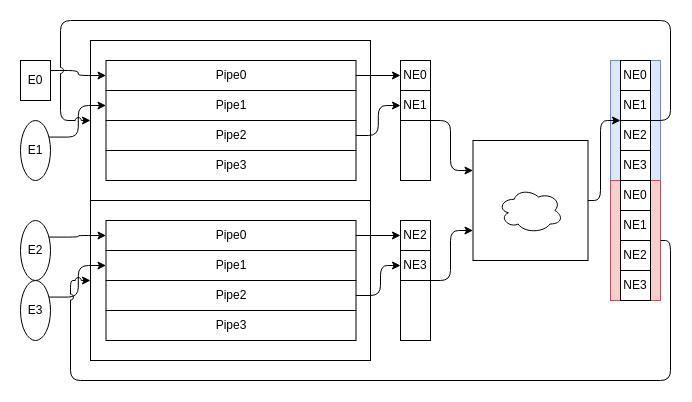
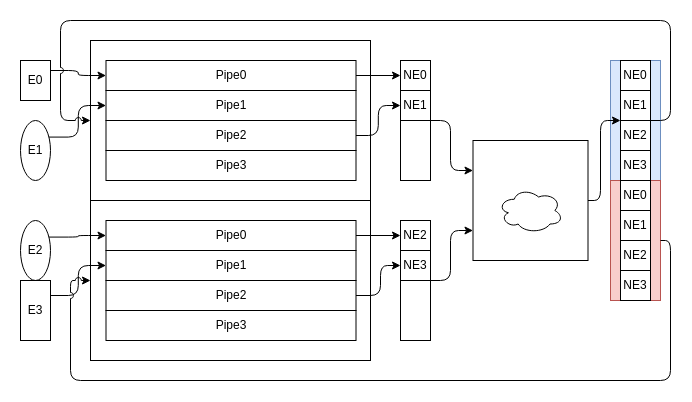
  <mxCell id="0" />
  <mxCell id="1" parent="0" />
  <mxCell id="2" value="" style="rounded=0;whiteSpace=wrap;html=1;fillColor=#dae8fc;strokeColor=#6c8ebf;" vertex="1" parent="1"><mxGeometry x="610" y="60" width="50" height="120" as="geometry" /></mxCell>
  <mxCell id="3" value="" style="rounded=0;whiteSpace=wrap;html=1;fillColor=#f8cecc;strokeColor=#b85450;" vertex="1" parent="1"><mxGeometry x="610" y="180" width="50" height="120" as="geometry" /></mxCell>
  <mxCell id="4" value="" style="rounded=0;whiteSpace=wrap;html=1;" parent="1" vertex="1"><mxGeometry x="90" y="40" width="280" height="160" as="geometry" /></mxCell>
  <mxCell id="5" style="edgeStyle=orthogonalEdgeStyle;rounded=1;jumpStyle=arc;orthogonalLoop=1;jettySize=auto;html=1;exitX=1;exitY=0.5;exitDx=0;exitDy=0;entryX=0;entryY=0.5;entryDx=0;entryDy=0;" parent="1" source="6" target="15" edge="1"><mxGeometry relative="1" as="geometry" /></mxCell>
  <mxCell id="6" value="Pipe0" style="rounded=0;whiteSpace=wrap;html=1;" parent="1" vertex="1"><mxGeometry x="105.5" y="60" width="250" height="30" as="geometry" /></mxCell>
  <mxCell id="7" value="Pipe1" style="rounded=0;whiteSpace=wrap;html=1;" parent="1" vertex="1"><mxGeometry x="105.5" y="90" width="250" height="30" as="geometry" /></mxCell>
  <mxCell id="8" style="edgeStyle=orthogonalEdgeStyle;rounded=1;jumpStyle=arc;orthogonalLoop=1;jettySize=auto;html=1;exitX=1;exitY=0.5;exitDx=0;exitDy=0;entryX=0;entryY=0.5;entryDx=0;entryDy=0;" parent="1" source="9" target="16" edge="1"><mxGeometry relative="1" as="geometry" /></mxCell>
  <mxCell id="9" value="Pipe2" style="rounded=0;whiteSpace=wrap;html=1;" parent="1" vertex="1"><mxGeometry x="105.5" y="120" width="250" height="30" as="geometry" /></mxCell>
  <mxCell id="10" value="Pipe3" style="rounded=0;whiteSpace=wrap;html=1;" parent="1" vertex="1"><mxGeometry x="105.5" y="150" width="250" height="30" as="geometry" /></mxCell>
  <mxCell id="11" style="edgeStyle=orthogonalEdgeStyle;rounded=1;jumpStyle=arc;orthogonalLoop=1;jettySize=auto;html=1;exitX=1;exitY=0.25;exitDx=0;exitDy=0;entryX=0;entryY=0.5;entryDx=0;entryDy=0;" parent="1" source="12" target="6" edge="1"><mxGeometry relative="1" as="geometry" /></mxCell>
  <mxCell id="12" value="E0" style="rounded=0;whiteSpace=wrap;html=1;" parent="1" vertex="1"><mxGeometry x="20" y="60" width="30" height="40" as="geometry" /></mxCell>
  <mxCell id="13" style="edgeStyle=orthogonalEdgeStyle;rounded=1;jumpStyle=arc;orthogonalLoop=1;jettySize=auto;html=1;exitX=1;exitY=0.25;exitDx=0;exitDy=0;entryX=0;entryY=0.5;entryDx=0;entryDy=0;" parent="1" source="14" target="7" edge="1"><mxGeometry relative="1" as="geometry" /></mxCell>
  <mxCell id="14" value="E1" style="ellipse;whiteSpace=wrap;html=1;" parent="1" vertex="1"><mxGeometry x="20" y="120" width="30" height="60" as="geometry" /></mxCell>
  <mxCell id="15" value="NE0" style="rounded=0;whiteSpace=wrap;html=1;" parent="1" vertex="1"><mxGeometry x="400" y="60" width="30" height="30" as="geometry" /></mxCell>
  <mxCell id="16" value="NE1" style="rounded=0;whiteSpace=wrap;html=1;" parent="1" vertex="1"><mxGeometry x="400" y="90" width="30" height="30" as="geometry" /></mxCell>
  <mxCell id="17" value="" style="rounded=0;whiteSpace=wrap;html=1;" parent="1" vertex="1"><mxGeometry x="90" y="200" width="280" height="160" as="geometry" /></mxCell>
  <mxCell id="18" style="edgeStyle=orthogonalEdgeStyle;rounded=1;jumpStyle=arc;orthogonalLoop=1;jettySize=auto;html=1;exitX=1;exitY=0.5;exitDx=0;exitDy=0;entryX=0;entryY=0.5;entryDx=0;entryDy=0;" parent="1" source="19" edge="1"><mxGeometry relative="1" as="geometry"><mxPoint x="400" y="235" as="targetPoint" /></mxGeometry></mxCell>
  <mxCell id="19" value="Pipe0" style="rounded=0;whiteSpace=wrap;html=1;" parent="1" vertex="1"><mxGeometry x="105.5" y="220" width="250" height="30" as="geometry" /></mxCell>
  <mxCell id="20" value="Pipe1" style="rounded=0;whiteSpace=wrap;html=1;" parent="1" vertex="1"><mxGeometry x="105.5" y="250" width="250" height="30" as="geometry" /></mxCell>
  <mxCell id="21" style="edgeStyle=orthogonalEdgeStyle;rounded=1;jumpStyle=arc;orthogonalLoop=1;jettySize=auto;html=1;exitX=1;exitY=0.5;exitDx=0;exitDy=0;entryX=0;entryY=0.5;entryDx=0;entryDy=0;" parent="1" source="22" edge="1"><mxGeometry relative="1" as="geometry"><mxPoint x="400" y="265" as="targetPoint" /><Array as="points"><mxPoint x="380" y="295" /><mxPoint x="380" y="265" /></Array></mxGeometry></mxCell>
  <mxCell id="22" value="Pipe2" style="rounded=0;whiteSpace=wrap;html=1;" parent="1" vertex="1"><mxGeometry x="105.5" y="280" width="250" height="30" as="geometry" /></mxCell>
  <mxCell id="23" value="Pipe3" style="rounded=0;whiteSpace=wrap;html=1;" parent="1" vertex="1"><mxGeometry x="105.5" y="310" width="250" height="30" as="geometry" /></mxCell>
  <mxCell id="24" style="edgeStyle=orthogonalEdgeStyle;rounded=1;jumpStyle=arc;orthogonalLoop=1;jettySize=auto;html=1;exitX=1;exitY=0.25;exitDx=0;exitDy=0;entryX=0;entryY=0.5;entryDx=0;entryDy=0;" parent="1" source="25" target="19" edge="1"><mxGeometry relative="1" as="geometry" /></mxCell>
  <mxCell id="25" value="E2" style="ellipse;whiteSpace=wrap;html=1;" parent="1" vertex="1"><mxGeometry x="20" y="220" width="30" height="60" as="geometry" /></mxCell>
  <mxCell id="26" style="edgeStyle=orthogonalEdgeStyle;rounded=1;jumpStyle=arc;orthogonalLoop=1;jettySize=auto;html=1;exitX=1;exitY=0.25;exitDx=0;exitDy=0;" parent="1" source="27" target="20" edge="1"><mxGeometry relative="1" as="geometry" /></mxCell>
- <mxCell id="27" value="E3" style="ellipse;whiteSpace=wrap;html=1;" parent="1" vertex="1"><mxGeometry x="20" y="280" width="30" height="60" as="geometry" /></mxCell>
+ <mxCell id="27" value="E3" style="rounded=0;whiteSpace=wrap;html=1;" parent="1" vertex="1"><mxGeometry x="20" y="280" width="30" height="60" as="geometry" /></mxCell>
  <mxCell id="28" value="NE2" style="rounded=0;whiteSpace=wrap;html=1;" parent="1" vertex="1"><mxGeometry x="400" y="220" width="30" height="30" as="geometry" /></mxCell>
  <mxCell id="29" style="edgeStyle=orthogonalEdgeStyle;rounded=1;jumpStyle=arc;orthogonalLoop=1;jettySize=auto;html=1;exitX=1;exitY=1;exitDx=0;exitDy=0;entryX=0;entryY=0.75;entryDx=0;entryDy=0;" parent="1" source="30" target="32" edge="1"><mxGeometry relative="1" as="geometry"><Array as="points"><mxPoint x="450" y="280" /><mxPoint x="450" y="230" /></Array></mxGeometry></mxCell>
  <mxCell id="30" value="NE3" style="rounded=0;whiteSpace=wrap;html=1;" parent="1" vertex="1"><mxGeometry x="400" y="250" width="30" height="30" as="geometry" /></mxCell>
  <mxCell id="31" style="edgeStyle=orthogonalEdgeStyle;rounded=1;jumpStyle=arc;orthogonalLoop=1;jettySize=auto;html=1;exitX=1;exitY=0.5;exitDx=0;exitDy=0;entryX=0;entryY=1;entryDx=0;entryDy=0;" parent="1" source="32" target="37" edge="1"><mxGeometry relative="1" as="geometry"><Array as="points"><mxPoint x="600" y="200" /><mxPoint x="600" y="120" /></Array></mxGeometry></mxCell>
  <mxCell id="32" value="" style="rounded=0;whiteSpace=wrap;html=1;" parent="1" vertex="1"><mxGeometry x="472.5" y="140" width="115" height="120" as="geometry" /></mxCell>
  <mxCell id="33" style="edgeStyle=orthogonalEdgeStyle;rounded=1;jumpStyle=arc;orthogonalLoop=1;jettySize=auto;html=1;exitX=1;exitY=0;exitDx=0;exitDy=0;entryX=0;entryY=0.25;entryDx=0;entryDy=0;" parent="1" source="34" target="32" edge="1"><mxGeometry relative="1" as="geometry"><Array as="points"><mxPoint x="450" y="120" /><mxPoint x="450" y="170" /></Array></mxGeometry></mxCell>
  <mxCell id="34" value="" style="rounded=0;whiteSpace=wrap;html=1;" parent="1" vertex="1"><mxGeometry x="400" y="120" width="30" height="60" as="geometry" /></mxCell>
  <mxCell id="35" value="" style="rounded=0;whiteSpace=wrap;html=1;" parent="1" vertex="1"><mxGeometry x="400" y="280" width="30" height="60" as="geometry" /></mxCell>
  <mxCell id="36" value="NE0" style="rounded=0;whiteSpace=wrap;html=1;" parent="1" vertex="1"><mxGeometry x="620" y="60" width="30" height="30" as="geometry" /></mxCell>
  <mxCell id="37" value="NE1" style="rounded=0;whiteSpace=wrap;html=1;" parent="1" vertex="1"><mxGeometry x="620" y="90" width="30" height="30" as="geometry" /></mxCell>
  <mxCell id="38" value="NE2" style="rounded=0;whiteSpace=wrap;html=1;" parent="1" vertex="1"><mxGeometry x="620" y="120" width="30" height="30" as="geometry" /></mxCell>
  <mxCell id="39" value="NE3" style="rounded=0;whiteSpace=wrap;html=1;" parent="1" vertex="1"><mxGeometry x="620" y="150" width="30" height="30" as="geometry" /></mxCell>
  <mxCell id="40" style="edgeStyle=orthogonalEdgeStyle;rounded=1;jumpStyle=arc;orthogonalLoop=1;jettySize=auto;html=1;entryX=0;entryY=0.5;entryDx=0;entryDy=0;exitX=1;exitY=0.5;exitDx=0;exitDy=0;" parent="1" source="3" target="17" edge="1"><mxGeometry relative="1" as="geometry"><Array as="points"><mxPoint x="670" y="240" /><mxPoint x="670" y="380" /><mxPoint x="70" y="380" /><mxPoint x="70" y="280" /></Array><mxPoint x="710" y="250" as="sourcePoint" /></mxGeometry></mxCell>
  <mxCell id="41" value="" style="endArrow=classic;html=1;exitX=0.75;exitY=0;exitDx=0;exitDy=0;entryX=0;entryY=0.5;entryDx=0;entryDy=0;edgeStyle=orthogonalEdgeStyle;jumpStyle=arc;" parent="1" source="38" target="4" edge="1"><mxGeometry width="50" height="50" relative="1" as="geometry"><mxPoint x="680" y="170" as="sourcePoint" /><mxPoint x="730" y="120" as="targetPoint" /><Array as="points"><mxPoint x="670" y="120" /><mxPoint x="670" y="20" /><mxPoint x="60" y="20" /><mxPoint x="60" y="120" /></Array></mxGeometry></mxCell>
  <mxCell id="42" value="" style="ellipse;shape=cloud;whiteSpace=wrap;html=1;" parent="1" vertex="1"><mxGeometry x="497.5" y="187.5" width="65" height="45" as="geometry" /></mxCell>
  <mxCell id="43" value="NE0" style="rounded=0;whiteSpace=wrap;html=1;" vertex="1" parent="1"><mxGeometry x="620" y="180" width="30" height="30" as="geometry" /></mxCell>
  <mxCell id="44" value="NE1" style="rounded=0;whiteSpace=wrap;html=1;" vertex="1" parent="1"><mxGeometry x="620" y="210" width="30" height="30" as="geometry" /></mxCell>
  <mxCell id="45" value="NE2" style="rounded=0;whiteSpace=wrap;html=1;" vertex="1" parent="1"><mxGeometry x="620" y="240" width="30" height="30" as="geometry" /></mxCell>
  <mxCell id="46" value="NE3" style="rounded=0;whiteSpace=wrap;html=1;" vertex="1" parent="1"><mxGeometry x="620" y="270" width="30" height="30" as="geometry" /></mxCell>
